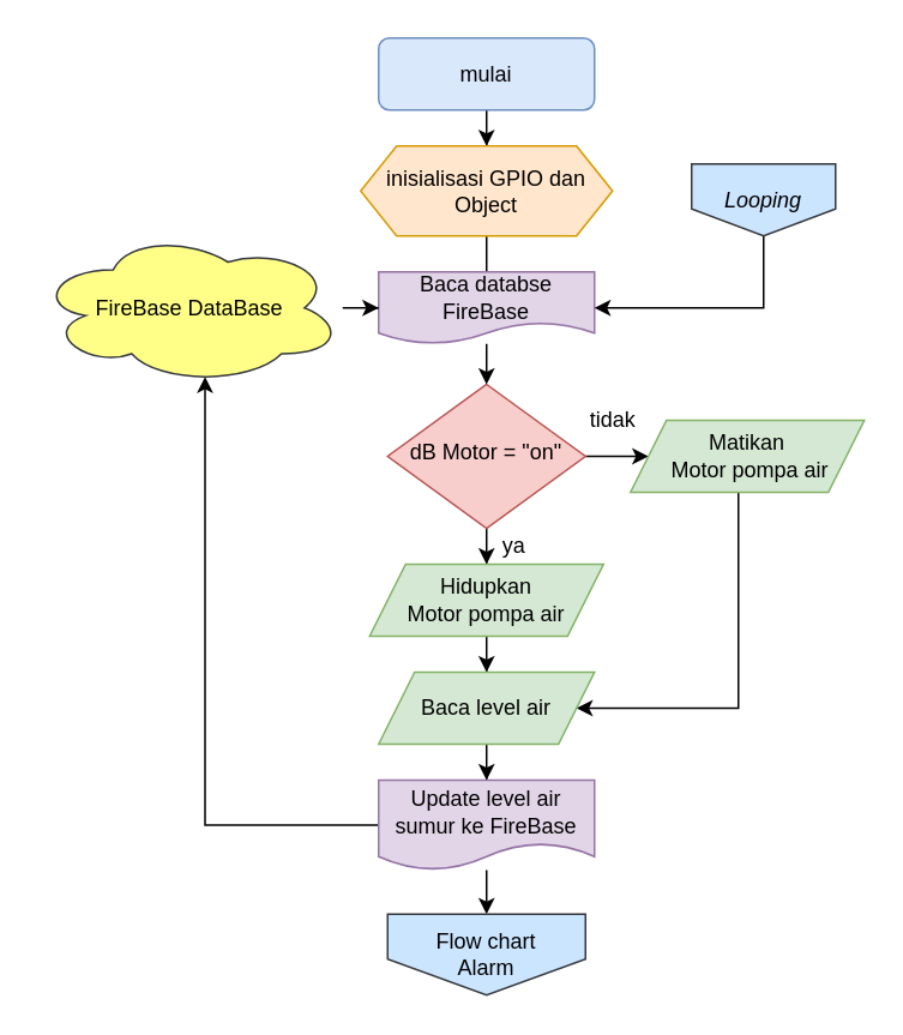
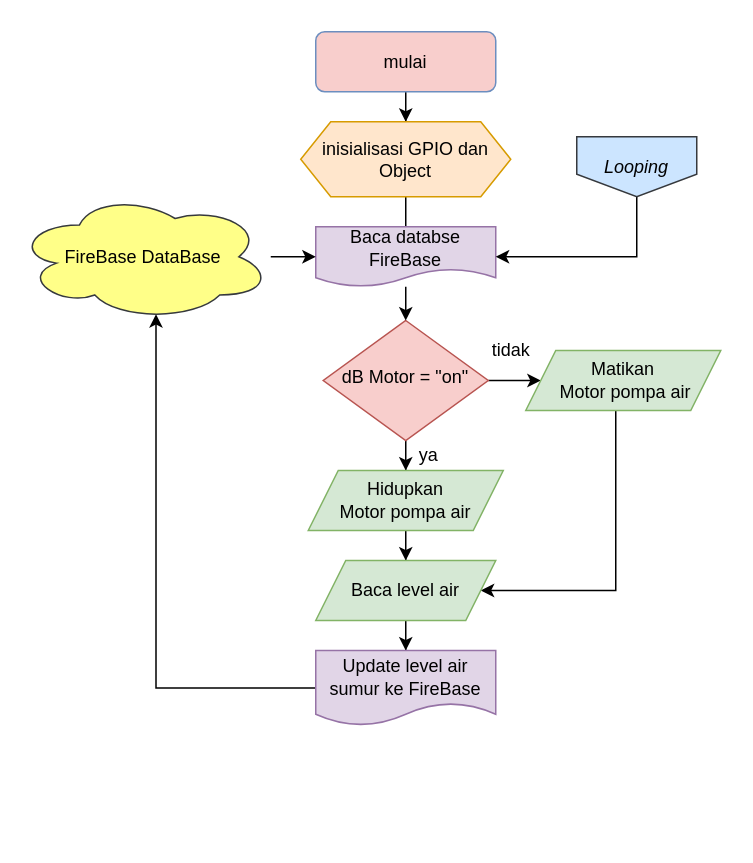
  <mxCell id="0" />
  <mxCell id="1" parent="0" />
  <mxCell id="2" style="edgeStyle=orthogonalEdgeStyle;rounded=0;orthogonalLoop=1;jettySize=auto;html=1;" edge="1" parent="1" source="3" target="8"><mxGeometry relative="1" as="geometry" /></mxCell>
- <mxCell id="3" value="mulai" style="rounded=1;whiteSpace=wrap;html=1;fontSize=12;glass=0;strokeWidth=1;shadow=0;fillColor=#dae8fc;strokeColor=#6c8ebf;" parent="1" vertex="1"><mxGeometry x="210" y="20.5" width="120" height="40" as="geometry" /></mxCell>
+ <mxCell id="3" value="mulai" style="rounded=1;whiteSpace=wrap;html=1;fontSize=12;glass=0;strokeWidth=1;shadow=0;fillColor=#f8cecc;strokeColor=#6c8ebf;" parent="1" vertex="1"><mxGeometry x="210" y="20.5" width="120" height="40" as="geometry" /></mxCell>
  <mxCell id="4" style="edgeStyle=orthogonalEdgeStyle;rounded=0;orthogonalLoop=1;jettySize=auto;html=1;" edge="1" parent="1" source="6" target="14"><mxGeometry relative="1" as="geometry" /></mxCell>
  <mxCell id="5" style="edgeStyle=orthogonalEdgeStyle;rounded=0;orthogonalLoop=1;jettySize=auto;html=1;entryX=0.5;entryY=0;entryDx=0;entryDy=0;" edge="1" parent="1" source="6" target="12"><mxGeometry relative="1" as="geometry" /></mxCell>
  <mxCell id="6" value="dB Motor = &quot;on&quot;" style="rhombus;whiteSpace=wrap;html=1;shadow=0;fontFamily=Helvetica;fontSize=12;align=center;strokeWidth=1;spacing=6;spacingTop=-4;fillColor=#f8cecc;strokeColor=#b85450;" parent="1" vertex="1"><mxGeometry x="215" y="213" width="110" height="80" as="geometry" /></mxCell>
  <mxCell id="7" style="edgeStyle=orthogonalEdgeStyle;rounded=0;orthogonalLoop=1;jettySize=auto;html=1;endArrow=none;" edge="1" parent="1" source="8" target="10"><mxGeometry relative="1" as="geometry" /></mxCell>
  <mxCell id="8" value="inisialisasi GPIO dan Object" style="shape=hexagon;perimeter=hexagonPerimeter2;whiteSpace=wrap;html=1;fixedSize=1;fillColor=#ffe6cc;strokeColor=#d79b00;" vertex="1" parent="1"><mxGeometry x="200" y="80.5" width="140" height="50" as="geometry" /></mxCell>
  <mxCell id="9" style="edgeStyle=orthogonalEdgeStyle;rounded=0;orthogonalLoop=1;jettySize=auto;html=1;" edge="1" parent="1" source="10" target="6"><mxGeometry relative="1" as="geometry" /></mxCell>
  <mxCell id="10" value="Baca databse FireBase" style="shape=document;whiteSpace=wrap;html=1;boundedLbl=1;fillColor=#e1d5e7;strokeColor=#9673a6;" vertex="1" parent="1"><mxGeometry x="210" y="150.5" width="120" height="40" as="geometry" /></mxCell>
  <mxCell id="11" style="edgeStyle=orthogonalEdgeStyle;rounded=0;orthogonalLoop=1;jettySize=auto;html=1;entryX=0.5;entryY=0;entryDx=0;entryDy=0;" edge="1" parent="1" source="12" target="18"><mxGeometry relative="1" as="geometry" /></mxCell>
  <mxCell id="12" value="Hidupkan&lt;br&gt;Motor pompa air" style="shape=parallelogram;perimeter=parallelogramPerimeter;whiteSpace=wrap;html=1;fixedSize=1;fillColor=#d5e8d4;strokeColor=#82b366;" vertex="1" parent="1"><mxGeometry x="205" y="313" width="130" height="40" as="geometry" /></mxCell>
  <mxCell id="13" style="edgeStyle=orthogonalEdgeStyle;rounded=0;orthogonalLoop=1;jettySize=auto;html=1;" edge="1" parent="1" source="14" target="18"><mxGeometry relative="1" as="geometry"><Array as="points"><mxPoint x="410" y="393" /></Array></mxGeometry></mxCell>
  <mxCell id="14" value="Matikan&lt;br&gt;&amp;nbsp;Motor pompa air" style="shape=parallelogram;perimeter=parallelogramPerimeter;whiteSpace=wrap;html=1;fixedSize=1;fillColor=#d5e8d4;strokeColor=#82b366;" vertex="1" parent="1"><mxGeometry x="350" y="233" width="130" height="40" as="geometry" /></mxCell>
  <mxCell id="15" value="tidak" style="text;html=1;align=center;verticalAlign=middle;resizable=0;points=[];autosize=1;" vertex="1" parent="1"><mxGeometry x="320" y="223" width="40" height="20" as="geometry" /></mxCell>
  <mxCell id="16" value="ya" style="text;html=1;align=center;verticalAlign=middle;resizable=0;points=[];autosize=1;" vertex="1" parent="1"><mxGeometry x="270" y="293" width="30" height="20" as="geometry" /></mxCell>
  <mxCell id="17" style="edgeStyle=orthogonalEdgeStyle;rounded=0;orthogonalLoop=1;jettySize=auto;html=1;entryX=0.5;entryY=0;entryDx=0;entryDy=0;" edge="1" parent="1" source="18" target="21"><mxGeometry relative="1" as="geometry" /></mxCell>
  <mxCell id="18" value="Baca level air" style="shape=parallelogram;perimeter=parallelogramPerimeter;whiteSpace=wrap;html=1;fixedSize=1;fillColor=#d5e8d4;strokeColor=#82b366;" vertex="1" parent="1"><mxGeometry x="210" y="373" width="120" height="40" as="geometry" /></mxCell>
  <mxCell id="19" style="edgeStyle=orthogonalEdgeStyle;rounded=0;orthogonalLoop=1;jettySize=auto;html=1;entryX=0.55;entryY=0.95;entryDx=0;entryDy=0;entryPerimeter=0;" edge="1" parent="1" source="21" target="23"><mxGeometry relative="1" as="geometry" /></mxCell>
- <mxCell id="20" style="edgeStyle=orthogonalEdgeStyle;rounded=0;orthogonalLoop=1;jettySize=auto;html=1;entryX=0.5;entryY=0;entryDx=0;entryDy=0;" edge="1" parent="1" source="21" target="24"><mxGeometry relative="1" as="geometry" /></mxCell>
  <mxCell id="21" value="Update level air sumur ke FireBase" style="shape=document;whiteSpace=wrap;html=1;boundedLbl=1;fillColor=#e1d5e7;strokeColor=#9673a6;" vertex="1" parent="1"><mxGeometry x="210" y="433" width="120" height="50" as="geometry" /></mxCell>
  <mxCell id="22" style="edgeStyle=orthogonalEdgeStyle;rounded=0;orthogonalLoop=1;jettySize=auto;html=1;entryX=0;entryY=0.5;entryDx=0;entryDy=0;" edge="1" parent="1" source="23" target="10"><mxGeometry relative="1" as="geometry" /></mxCell>
- <mxCell id="23" value="FireBase DataBase" style="ellipse;shape=cloud;whiteSpace=wrap;html=1;fillColor=#ffff88;strokeColor=#36393d;" vertex="1" parent="1"><mxGeometry x="20" y="128" width="170" height="85" as="geometry" /></mxCell>
- <mxCell id="24" value="Flow chart &lt;br&gt;Alarm" style="shape=offPageConnector;whiteSpace=wrap;html=1;size=0.444;fillColor=#cce5ff;strokeColor=#36393d;" vertex="1" parent="1"><mxGeometry x="215" y="507.5" width="110" height="45" as="geometry" /></mxCell>
+ <mxCell id="23" value="FireBase DataBase" style="ellipse;shape=cloud;whiteSpace=wrap;html=1;fillColor=#ffff88;strokeColor=#36393d;" vertex="1" parent="1"><mxGeometry x="10" y="128" width="170" height="85" as="geometry" /></mxCell>
  <mxCell id="25" style="edgeStyle=orthogonalEdgeStyle;rounded=0;orthogonalLoop=1;jettySize=auto;html=1;entryX=1;entryY=0.5;entryDx=0;entryDy=0;" edge="1" parent="1" source="26" target="10"><mxGeometry relative="1" as="geometry"><Array as="points"><mxPoint x="424" y="170.5" /></Array></mxGeometry></mxCell>
  <mxCell id="26" value="&lt;i&gt;Looping&lt;/i&gt;" style="shape=offPageConnector;whiteSpace=wrap;html=1;fillColor=#cce5ff;strokeColor=#36393d;" vertex="1" parent="1"><mxGeometry x="384" y="90.5" width="80" height="40" as="geometry" /></mxCell>
